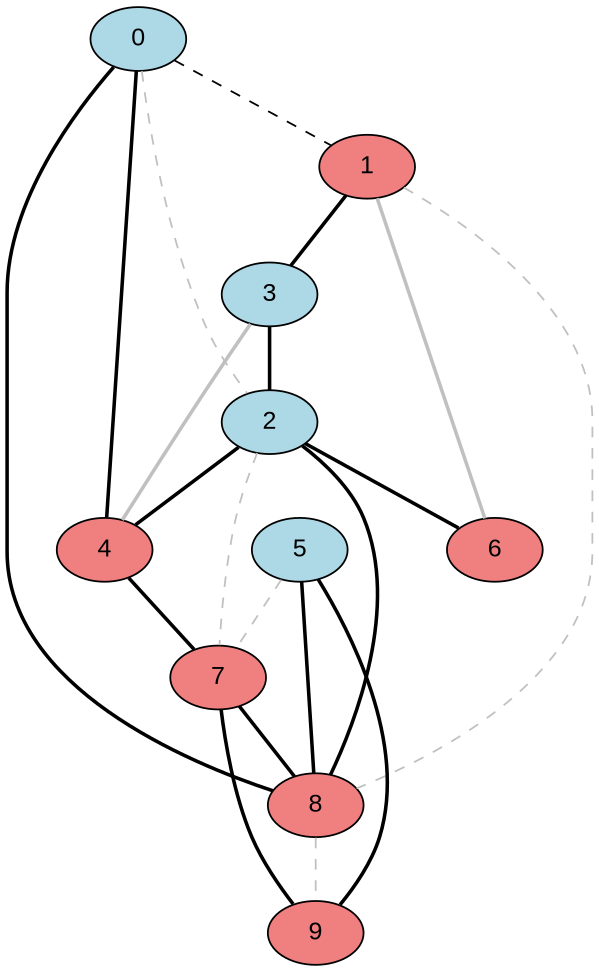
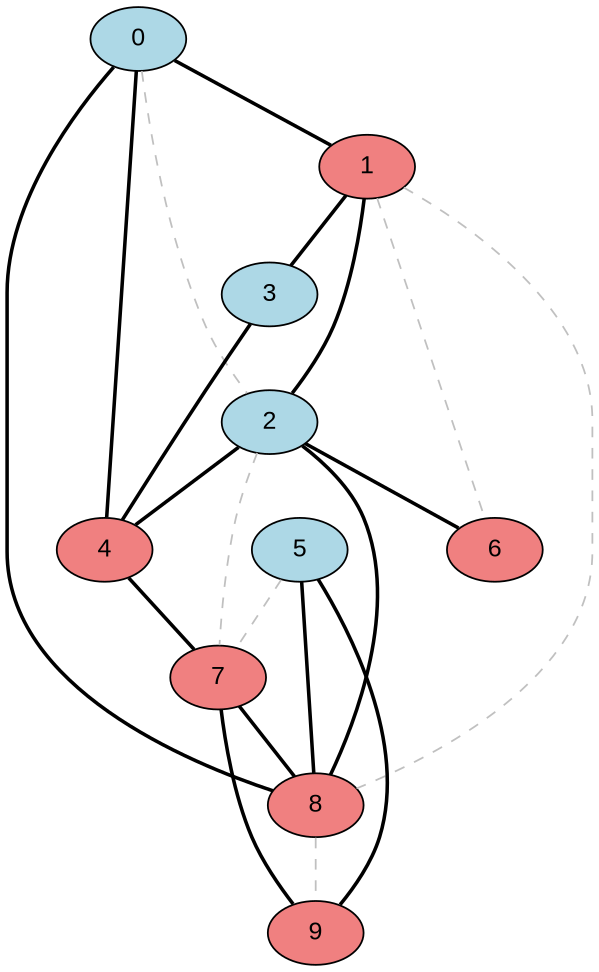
  graph {
    node [fillcolor=lightcoral fontname=Arial style=filled]
    edge [color=black style=bold]
    1
    0 [fillcolor=lightblue]
    2 [fillcolor=lightblue]
    4
    8
    3 [fillcolor=lightblue]
    6
    7
    9
    5 [fillcolor=lightblue]
-   3 -- 2
+   1 -- 2
    1 -- 8 [color=gray style=dashed]
    1 -- 3
-   1 -- 6 [color=gray]
-   0 -- 1 [style=dashed]
+   1 -- 6 [color=gray style=dashed]
+   0 -- 1
    0 -- 2 [color=gray style=dashed]
    0 -- 4
    0 -- 8
    2 -- 4
    2 -- 8
    2 -- 6
    2 -- 7 [color=gray style=dashed]
    4 -- 7
    8 -- 9 [color=gray style=dashed]
-   3 -- 4 [color=gray]
+   3 -- 4
    7 -- 8
    7 -- 9
    5 -- 8
    5 -- 7 [color=gray style=dashed]
    5 -- 9
  }
